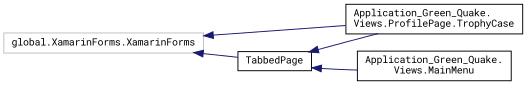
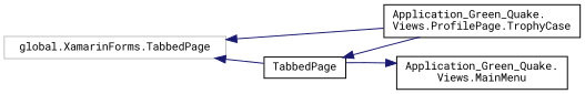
  digraph {
    fontname="Roboto Mono"
    rankdir=LR
    node [color=black fillcolor=white fontname="Roboto Mono" fontsize=10 shape=record style=filled]
    edge [color=midnightblue dir=back fontname="Roboto Mono" fontsize=10 labelfontname=Helvetica labelfontsize=10 style=solid]
-   n1 [color=grey75 height=0.2 label="global.XamarinForms.XamarinForms" width=0.4]
+   n1 [color=grey75 height=0.2 label="global.XamarinForms.TabbedPage" width=0.4]
    n2 [height=0.2 label="Application_Green_Quake.\lViews.ProfilePage.TrophyCase" width=0.4]
    n3 [height=0.2 label=TabbedPage width=0.4]
    n4 [height=0.2 label="Application_Green_Quake.\lViews.MainMenu" width=0.4]
    n1 -> n2
    n1 -> n3
    n3 -> n2
-   n3 -> n4
+   n4 -> n3
  }
